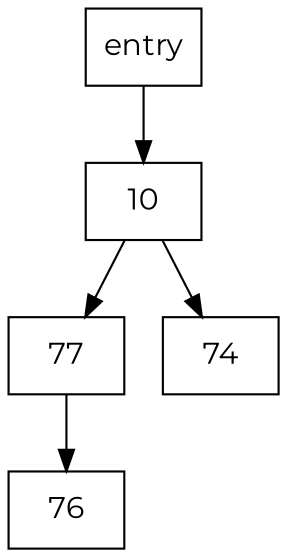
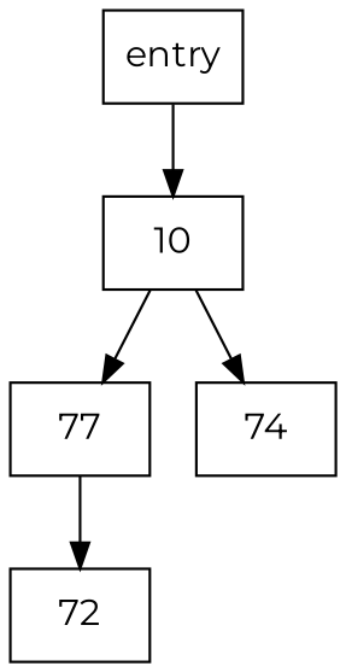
  digraph {
    fontname=Montserrat
    node [fontname=Montserrat shape=box]
    edge [fontname=Montserrat]
    entry
    10
    n3 [label=77]
    74
-   76
+   76 [label=72]
    entry -> 10
    10 -> n3
    10 -> 74
    n3 -> 76
  }
